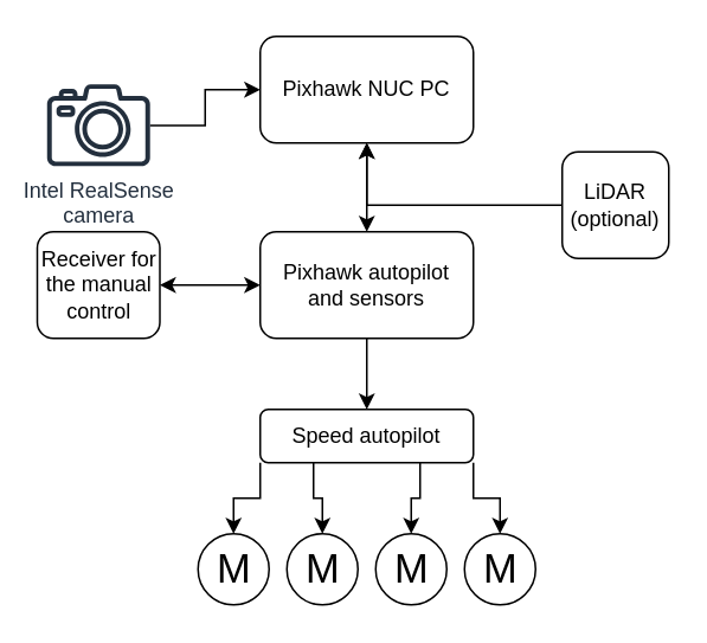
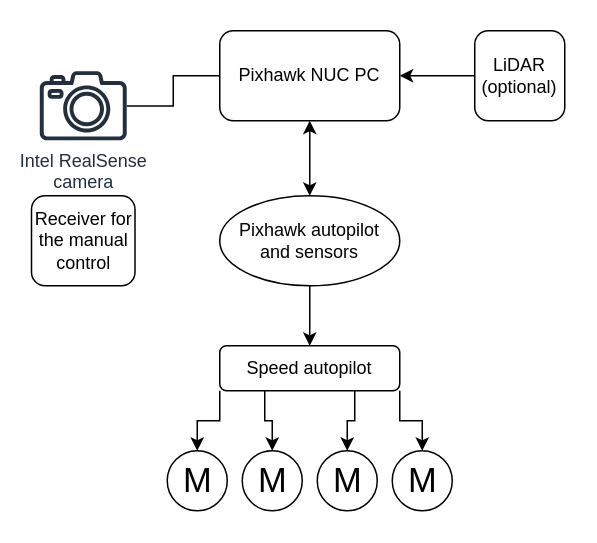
  <mxCell id="0" />
  <mxCell id="1" parent="0" />
  <mxCell id="2" style="edgeStyle=orthogonalEdgeStyle;rounded=0;orthogonalLoop=1;jettySize=auto;html=1;entryX=0.5;entryY=0;entryDx=0;entryDy=0;fontSize=22;startArrow=none;startFill=0;" edge="1" parent="1" source="3" target="16"><mxGeometry relative="1" as="geometry" /></mxCell>
- <mxCell id="3" value="Pixhawk autopilot&lt;br&gt;and sensors" style="rounded=1;whiteSpace=wrap;html=1;" vertex="1" parent="1"><mxGeometry x="146" y="130" width="120" height="60" as="geometry" /></mxCell>
+ <mxCell id="3" value="Pixhawk autopilot&lt;br&gt;and sensors" style="ellipse;whiteSpace=wrap;html=1;" vertex="1" parent="1"><mxGeometry x="146" y="130" width="120" height="60" as="geometry" /></mxCell>
  <mxCell id="4" style="edgeStyle=orthogonalEdgeStyle;rounded=0;orthogonalLoop=1;jettySize=auto;html=1;entryX=0.5;entryY=0;entryDx=0;entryDy=0;startArrow=classic;startFill=1;" edge="1" parent="1" source="5" target="3"><mxGeometry relative="1" as="geometry" /></mxCell>
  <mxCell id="5" value="Pixhawk NUC PC" style="rounded=1;whiteSpace=wrap;html=1;" vertex="1" parent="1"><mxGeometry x="146" y="20" width="120" height="60" as="geometry" /></mxCell>
- <mxCell id="6" style="edgeStyle=orthogonalEdgeStyle;rounded=0;orthogonalLoop=1;jettySize=auto;html=1;entryX=0;entryY=0.5;entryDx=0;entryDy=0;" edge="1" parent="1" source="7" target="5"><mxGeometry relative="1" as="geometry" /></mxCell>
+ <mxCell id="6" style="edgeStyle=orthogonalEdgeStyle;rounded=0;orthogonalLoop=1;jettySize=auto;html=1;entryX=0;entryY=0.5;entryDx=0;entryDy=0;endArrow=none;" edge="1" parent="1" source="7" target="5"><mxGeometry relative="1" as="geometry" /></mxCell>
  <mxCell id="7" value="Intel RealSense&lt;br&gt;camera" style="sketch=0;outlineConnect=0;fontColor=#232F3E;gradientColor=none;fillColor=#232F3D;strokeColor=none;dashed=0;verticalLabelPosition=bottom;verticalAlign=top;align=center;html=1;fontSize=12;fontStyle=0;aspect=fixed;pointerEvents=1;shape=mxgraph.aws4.camera2;" vertex="1" parent="1"><mxGeometry x="26" y="46.95" width="58" height="46.1" as="geometry" /></mxCell>
  <mxCell id="8" value="M" style="verticalLabelPosition=middle;shadow=0;dashed=0;align=center;html=1;verticalAlign=middle;strokeWidth=1;shape=ellipse;aspect=fixed;fontSize=23;" vertex="1" parent="1"><mxGeometry x="111" y="300" width="40" height="40" as="geometry" /></mxCell>
  <mxCell id="9" value="M" style="verticalLabelPosition=middle;shadow=0;dashed=0;align=center;html=1;verticalAlign=middle;strokeWidth=1;shape=ellipse;aspect=fixed;fontSize=23;" vertex="1" parent="1"><mxGeometry x="161" y="300" width="40" height="40" as="geometry" /></mxCell>
  <mxCell id="10" value="M" style="verticalLabelPosition=middle;shadow=0;dashed=0;align=center;html=1;verticalAlign=middle;strokeWidth=1;shape=ellipse;aspect=fixed;fontSize=23;" vertex="1" parent="1"><mxGeometry x="211" y="300" width="40" height="40" as="geometry" /></mxCell>
  <mxCell id="11" value="M" style="verticalLabelPosition=middle;shadow=0;dashed=0;align=center;html=1;verticalAlign=middle;strokeWidth=1;shape=ellipse;aspect=fixed;fontSize=23;" vertex="1" parent="1"><mxGeometry x="261" y="300" width="40" height="40" as="geometry" /></mxCell>
  <mxCell id="12" style="edgeStyle=orthogonalEdgeStyle;rounded=0;orthogonalLoop=1;jettySize=auto;html=1;exitX=0;exitY=1;exitDx=0;exitDy=0;entryX=0.5;entryY=0;entryDx=0;entryDy=0;startArrow=none;startFill=0;" edge="1" parent="1" source="16" target="8"><mxGeometry relative="1" as="geometry" /></mxCell>
  <mxCell id="13" style="edgeStyle=orthogonalEdgeStyle;rounded=0;orthogonalLoop=1;jettySize=auto;html=1;exitX=1;exitY=1;exitDx=0;exitDy=0;entryX=0.5;entryY=0;entryDx=0;entryDy=0;startArrow=none;startFill=0;" edge="1" parent="1" source="16" target="11"><mxGeometry relative="1" as="geometry" /></mxCell>
  <mxCell id="14" style="edgeStyle=orthogonalEdgeStyle;rounded=0;orthogonalLoop=1;jettySize=auto;html=1;exitX=0.25;exitY=1;exitDx=0;exitDy=0;entryX=0.5;entryY=0;entryDx=0;entryDy=0;startArrow=none;startFill=0;" edge="1" parent="1" source="16" target="9"><mxGeometry relative="1" as="geometry" /></mxCell>
  <mxCell id="15" style="edgeStyle=orthogonalEdgeStyle;rounded=0;orthogonalLoop=1;jettySize=auto;html=1;exitX=0.75;exitY=1;exitDx=0;exitDy=0;entryX=0.5;entryY=0;entryDx=0;entryDy=0;startArrow=none;startFill=0;" edge="1" parent="1" source="16" target="10"><mxGeometry relative="1" as="geometry" /></mxCell>
  <mxCell id="16" value="Speed autopilot" style="rounded=1;whiteSpace=wrap;html=1;" vertex="1" parent="1"><mxGeometry x="146" y="230" width="120" height="30" as="geometry" /></mxCell>
  <mxCell id="17" value="" style="edgeStyle=orthogonalEdgeStyle;rounded=0;orthogonalLoop=1;jettySize=auto;html=1;fontSize=12;startArrow=none;startFill=0;" edge="1" parent="1" source="18" target="5"><mxGeometry relative="1" as="geometry" /></mxCell>
- <mxCell id="18" value="&lt;font style=&quot;font-size: 12px;&quot;&gt;LiDAR&lt;br&gt;(optional)&lt;br&gt;&lt;/font&gt;" style="rounded=1;whiteSpace=wrap;html=1;fontSize=12;" vertex="1" parent="1"><mxGeometry x="316" y="85" width="60" height="60" as="geometry" /></mxCell>
- <mxCell id="19" value="" style="edgeStyle=orthogonalEdgeStyle;rounded=0;orthogonalLoop=1;jettySize=auto;html=1;fontSize=12;startArrow=classic;startFill=1;" edge="1" parent="1" source="20" target="3"><mxGeometry relative="1" as="geometry" /></mxCell>
+ <mxCell id="18" value="&lt;font style=&quot;font-size: 12px;&quot;&gt;LiDAR&lt;br&gt;(optional)&lt;br&gt;&lt;/font&gt;" style="rounded=1;whiteSpace=wrap;html=1;fontSize=12;" vertex="1" parent="1"><mxGeometry x="316" y="20" width="60" height="60" as="geometry" /></mxCell>
  <mxCell id="20" value="Receiver for the manual control" style="rounded=1;whiteSpace=wrap;html=1;fontSize=12;" vertex="1" parent="1"><mxGeometry x="20.5" y="130" width="69" height="60" as="geometry" /></mxCell>
